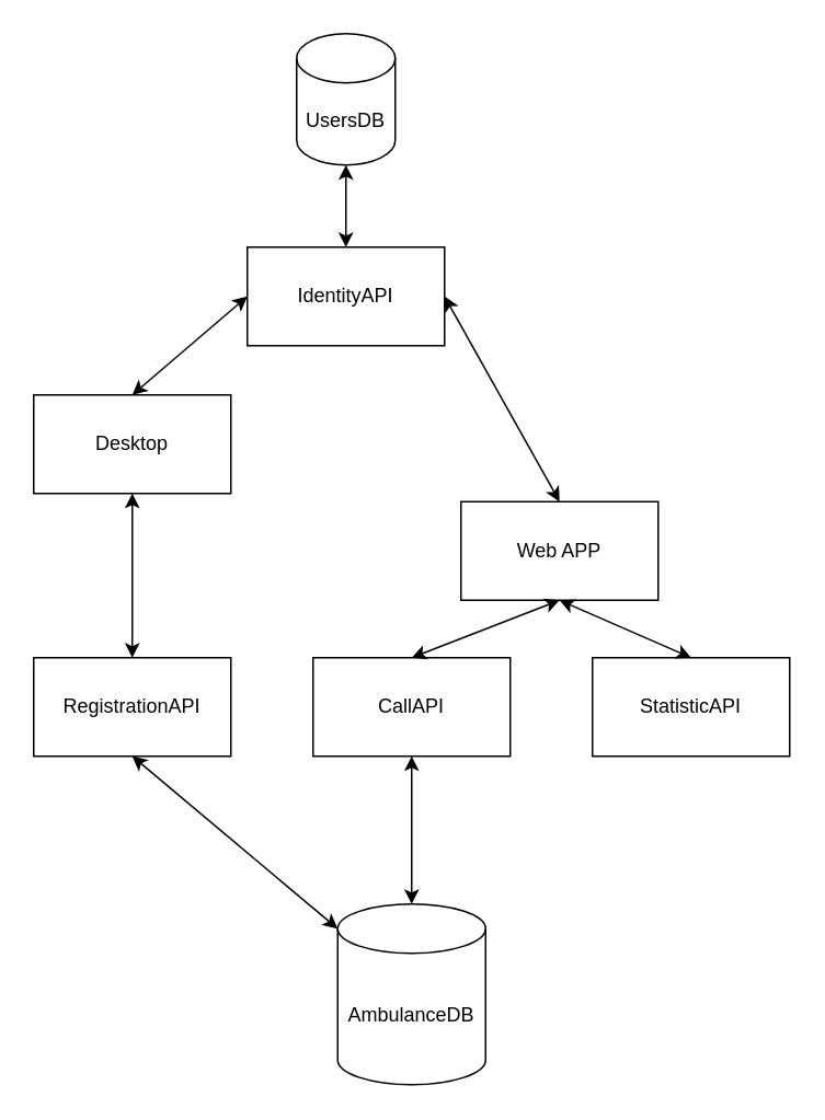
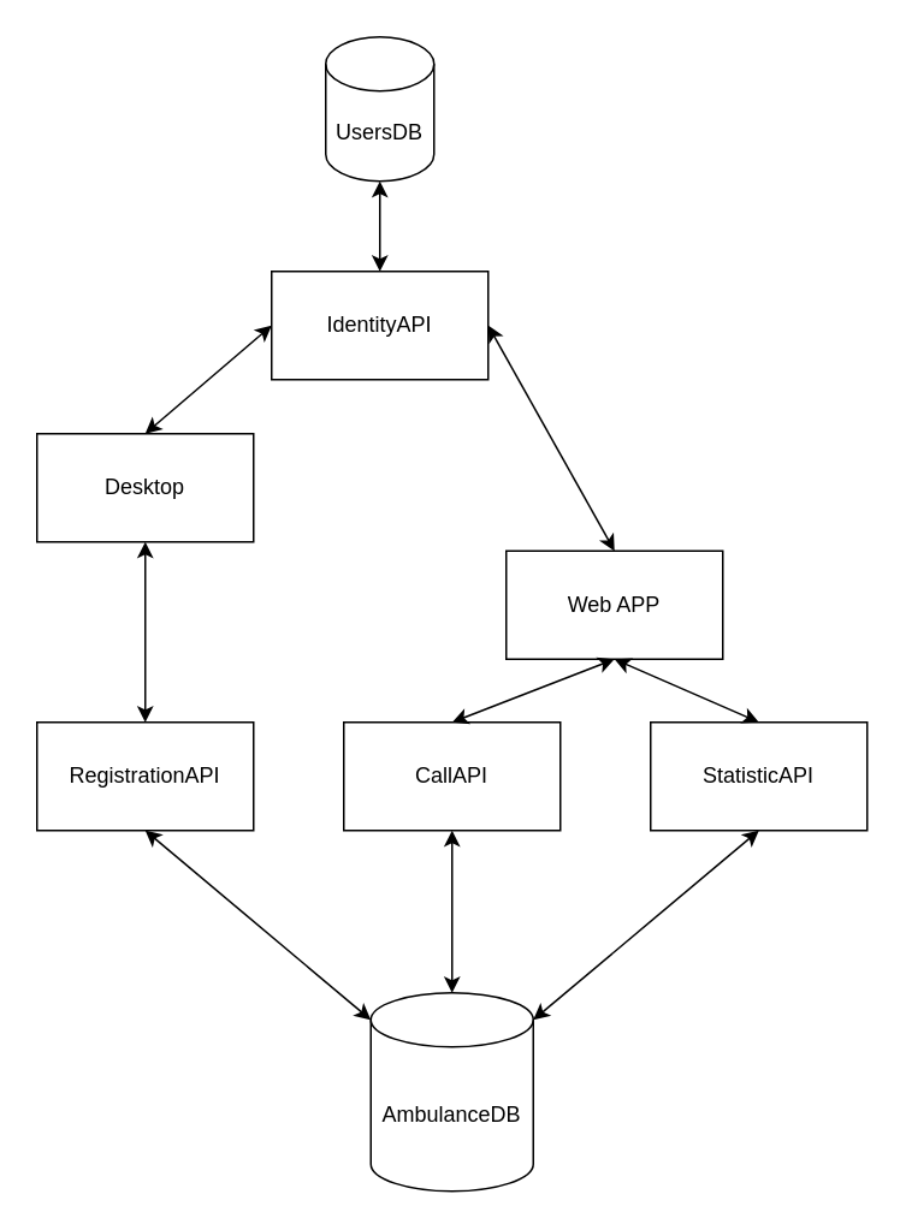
  <mxCell id="0" />
  <mxCell id="1" parent="0" />
  <mxCell id="2" value="CallAPI" style="rounded=0;whiteSpace=wrap;html=1;" vertex="1" parent="1"><mxGeometry x="190" y="400" width="120" height="60" as="geometry" /></mxCell>
  <mxCell id="3" value="RegistrationAPI" style="rounded=0;whiteSpace=wrap;html=1;" vertex="1" parent="1"><mxGeometry x="20" y="400" width="120" height="60" as="geometry" /></mxCell>
  <mxCell id="4" value="Desktop" style="rounded=0;whiteSpace=wrap;html=1;" vertex="1" parent="1"><mxGeometry x="20" y="240" width="120" height="60" as="geometry" /></mxCell>
  <mxCell id="5" value="AmbulanceDB" style="shape=cylinder3;whiteSpace=wrap;html=1;boundedLbl=1;backgroundOutline=1;size=15;" vertex="1" parent="1"><mxGeometry x="205" y="550" width="90" height="110" as="geometry" /></mxCell>
  <mxCell id="6" value="IdentityAPI" style="rounded=0;whiteSpace=wrap;html=1;" vertex="1" parent="1"><mxGeometry x="150" y="150" width="120" height="60" as="geometry" /></mxCell>
  <mxCell id="7" value="Web APP" style="rounded=0;whiteSpace=wrap;html=1;" vertex="1" parent="1"><mxGeometry x="280" y="305" width="120" height="60" as="geometry" /></mxCell>
  <mxCell id="8" value="UsersDB" style="shape=cylinder3;whiteSpace=wrap;html=1;boundedLbl=1;backgroundOutline=1;size=15;" vertex="1" parent="1"><mxGeometry x="180" y="20" width="60" height="80" as="geometry" /></mxCell>
  <mxCell id="9" value="" style="endArrow=classic;startArrow=classic;html=1;rounded=0;entryX=0.5;entryY=1;entryDx=0;entryDy=0;entryPerimeter=0;exitX=0.5;exitY=0;exitDx=0;exitDy=0;" edge="1" parent="1" source="6" target="8"><mxGeometry width="50" height="50" relative="1" as="geometry"><mxPoint x="560" y="410" as="sourcePoint" /><mxPoint x="610" y="360" as="targetPoint" /></mxGeometry></mxCell>
  <mxCell id="10" value="" style="endArrow=classic;startArrow=classic;html=1;rounded=0;exitX=0.5;exitY=0;exitDx=0;exitDy=0;entryX=1;entryY=0.5;entryDx=0;entryDy=0;" edge="1" parent="1" source="7" target="6"><mxGeometry width="50" height="50" relative="1" as="geometry"><mxPoint x="520" y="490" as="sourcePoint" /><mxPoint x="570" y="440" as="targetPoint" /></mxGeometry></mxCell>
  <mxCell id="11" value="" style="endArrow=classic;startArrow=classic;html=1;rounded=0;entryX=0.5;entryY=1;entryDx=0;entryDy=0;exitX=0.5;exitY=0;exitDx=0;exitDy=0;" edge="1" parent="1" source="2" target="7"><mxGeometry width="50" height="50" relative="1" as="geometry"><mxPoint x="460" y="450" as="sourcePoint" /><mxPoint x="510" y="400" as="targetPoint" /></mxGeometry></mxCell>
  <mxCell id="12" value="" style="endArrow=classic;startArrow=classic;html=1;rounded=0;entryX=0.5;entryY=1;entryDx=0;entryDy=0;" edge="1" parent="1" source="3" target="4"><mxGeometry width="50" height="50" relative="1" as="geometry"><mxPoint x="0" y="580" as="sourcePoint" /><mxPoint x="50" y="530" as="targetPoint" /></mxGeometry></mxCell>
  <mxCell id="13" value="" style="endArrow=classic;startArrow=classic;html=1;rounded=0;entryX=0.5;entryY=1;entryDx=0;entryDy=0;exitX=0;exitY=0;exitDx=0;exitDy=15;exitPerimeter=0;" edge="1" parent="1" source="5" target="3"><mxGeometry width="50" height="50" relative="1" as="geometry"><mxPoint x="30" y="570" as="sourcePoint" /><mxPoint x="80" y="520" as="targetPoint" /></mxGeometry></mxCell>
  <mxCell id="14" value="" style="endArrow=classic;startArrow=classic;html=1;rounded=0;entryX=0.5;entryY=1;entryDx=0;entryDy=0;exitX=0.5;exitY=0;exitDx=0;exitDy=0;exitPerimeter=0;" edge="1" parent="1" source="5" target="2"><mxGeometry width="50" height="50" relative="1" as="geometry"><mxPoint x="350" y="540" as="sourcePoint" /><mxPoint x="400" y="490" as="targetPoint" /></mxGeometry></mxCell>
  <mxCell id="15" value="" style="endArrow=classic;startArrow=classic;html=1;rounded=0;entryX=0;entryY=0.5;entryDx=0;entryDy=0;exitX=0.5;exitY=0;exitDx=0;exitDy=0;" edge="1" parent="1" source="4" target="6"><mxGeometry width="50" height="50" relative="1" as="geometry"><mxPoint x="470" y="490" as="sourcePoint" /><mxPoint x="520" y="440" as="targetPoint" /></mxGeometry></mxCell>
  <mxCell id="16" value="StatisticAPI" style="rounded=0;whiteSpace=wrap;html=1;" vertex="1" parent="1"><mxGeometry x="360" y="400" width="120" height="60" as="geometry" /></mxCell>
+ <mxCell id="17" value="" style="endArrow=classic;startArrow=classic;html=1;rounded=0;entryX=0.5;entryY=1;entryDx=0;entryDy=0;exitX=1;exitY=0;exitDx=0;exitDy=15;exitPerimeter=0;" edge="1" parent="1" source="5" target="16"><mxGeometry width="50" height="50" relative="1" as="geometry"><mxPoint x="420" y="550" as="sourcePoint" /><mxPoint x="470" y="500" as="targetPoint" /></mxGeometry></mxCell>
  <mxCell id="18" value="" style="endArrow=classic;startArrow=classic;html=1;rounded=0;exitX=0.5;exitY=0;exitDx=0;exitDy=0;entryX=0.5;entryY=1;entryDx=0;entryDy=0;" edge="1" parent="1" source="16" target="7"><mxGeometry width="50" height="50" relative="1" as="geometry"><mxPoint x="520" y="330" as="sourcePoint" /><mxPoint x="570" y="280" as="targetPoint" /></mxGeometry></mxCell>
